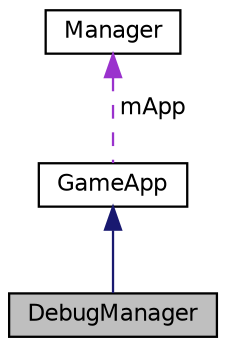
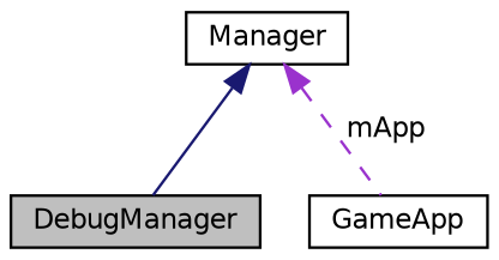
  digraph {
    node [color=black fillcolor=white fontname=Helvetica fontsize=10 shape=record style=filled]
    edge [dir=back fontname=Helvetica fontsize=10 labelfontname=Helvetica labelfontsize=10]
    n1 [fillcolor=grey75 fontcolor=black height=0.2 label=DebugManager width=0.4]
    n2 [height=0.2 label=Manager width=0.4]
    n3 [height=0.2 label=GameApp width=0.4]
-   n3 -> n1 [color=midnightblue style=solid]
+   n2 -> n1 [color=midnightblue style=solid]
    n2 -> n3 [color=darkorchid3 label=" mApp" style=dashed]
  }
